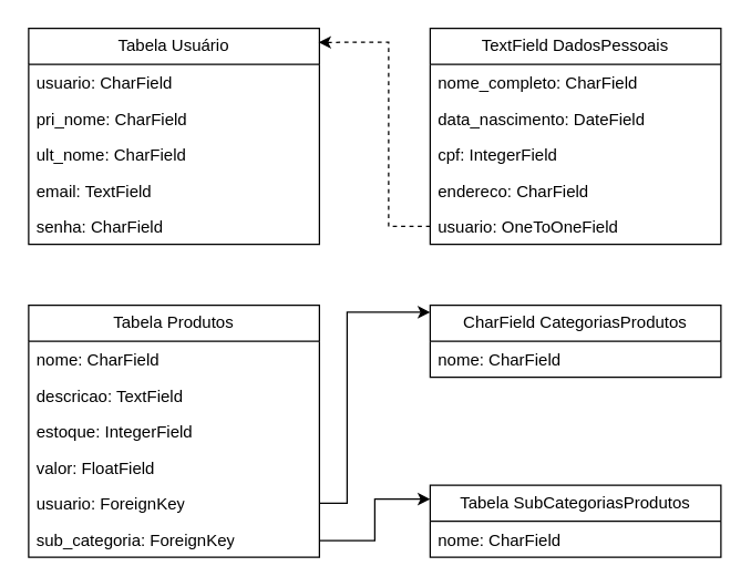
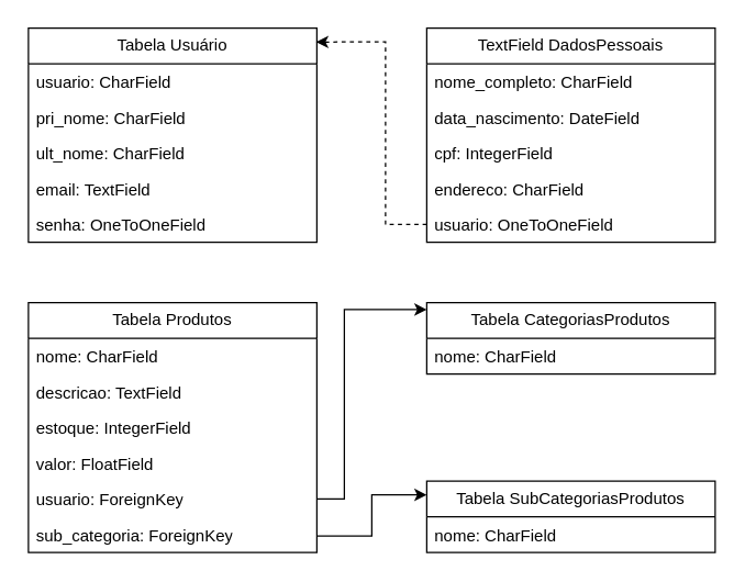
  <mxCell id="0" />
  <mxCell id="1" parent="0" />
  <mxCell id="2" value="Tabela Usuário" style="swimlane;fontStyle=0;childLayout=stackLayout;horizontal=1;startSize=26;fillColor=none;horizontalStack=0;resizeParent=1;resizeParentMax=0;resizeLast=0;collapsible=1;marginBottom=0;whiteSpace=wrap;html=1;" vertex="1" parent="1"><mxGeometry x="20" y="20" width="210" height="156" as="geometry" /></mxCell>
  <mxCell id="3" value="usuario: CharField" style="text;strokeColor=none;fillColor=none;align=left;verticalAlign=top;spacingLeft=4;spacingRight=4;overflow=hidden;rotatable=0;points=[[0,0.5],[1,0.5]];portConstraint=eastwest;whiteSpace=wrap;html=1;" vertex="1" parent="2"><mxGeometry y="26" width="210" height="26" as="geometry" /></mxCell>
  <mxCell id="4" value="pri_nome: CharField" style="text;strokeColor=none;fillColor=none;align=left;verticalAlign=top;spacingLeft=4;spacingRight=4;overflow=hidden;rotatable=0;points=[[0,0.5],[1,0.5]];portConstraint=eastwest;whiteSpace=wrap;html=1;" vertex="1" parent="2"><mxGeometry y="52" width="210" height="26" as="geometry" /></mxCell>
  <mxCell id="5" value="ult_nome: CharField" style="text;strokeColor=none;fillColor=none;align=left;verticalAlign=top;spacingLeft=4;spacingRight=4;overflow=hidden;rotatable=0;points=[[0,0.5],[1,0.5]];portConstraint=eastwest;whiteSpace=wrap;html=1;" vertex="1" parent="2"><mxGeometry y="78" width="210" height="26" as="geometry" /></mxCell>
  <mxCell id="6" value="email: TextField" style="text;strokeColor=none;fillColor=none;align=left;verticalAlign=top;spacingLeft=4;spacingRight=4;overflow=hidden;rotatable=0;points=[[0,0.5],[1,0.5]];portConstraint=eastwest;whiteSpace=wrap;html=1;" vertex="1" parent="2"><mxGeometry y="104" width="210" height="26" as="geometry" /></mxCell>
- <mxCell id="7" value="senha: CharField" style="text;strokeColor=none;fillColor=none;align=left;verticalAlign=top;spacingLeft=4;spacingRight=4;overflow=hidden;rotatable=0;points=[[0,0.5],[1,0.5]];portConstraint=eastwest;whiteSpace=wrap;html=1;" vertex="1" parent="2"><mxGeometry y="130" width="210" height="26" as="geometry" /></mxCell>
+ <mxCell id="7" value="senha: OneToOneField" style="text;strokeColor=none;fillColor=none;align=left;verticalAlign=top;spacingLeft=4;spacingRight=4;overflow=hidden;rotatable=0;points=[[0,0.5],[1,0.5]];portConstraint=eastwest;whiteSpace=wrap;html=1;" vertex="1" parent="2"><mxGeometry y="130" width="210" height="26" as="geometry" /></mxCell>
  <mxCell id="8" value="TextField DadosPessoais" style="swimlane;fontStyle=0;childLayout=stackLayout;horizontal=1;startSize=26;fillColor=none;horizontalStack=0;resizeParent=1;resizeParentMax=0;resizeLast=0;collapsible=1;marginBottom=0;whiteSpace=wrap;html=1;" vertex="1" parent="1"><mxGeometry x="310" y="20" width="210" height="156" as="geometry"><mxRectangle x="320" y="240" width="160" height="30" as="alternateBounds" /></mxGeometry></mxCell>
  <mxCell id="9" value="nome_completo: CharField" style="text;strokeColor=none;fillColor=none;align=left;verticalAlign=top;spacingLeft=4;spacingRight=4;overflow=hidden;rotatable=0;points=[[0,0.5],[1,0.5]];portConstraint=eastwest;whiteSpace=wrap;html=1;" vertex="1" parent="8"><mxGeometry y="26" width="210" height="26" as="geometry" /></mxCell>
  <mxCell id="10" value="data_nascimento: DateField" style="text;strokeColor=none;fillColor=none;align=left;verticalAlign=top;spacingLeft=4;spacingRight=4;overflow=hidden;rotatable=0;points=[[0,0.5],[1,0.5]];portConstraint=eastwest;whiteSpace=wrap;html=1;" vertex="1" parent="8"><mxGeometry y="52" width="210" height="26" as="geometry" /></mxCell>
  <mxCell id="11" value="cpf: IntegerField" style="text;strokeColor=none;fillColor=none;align=left;verticalAlign=top;spacingLeft=4;spacingRight=4;overflow=hidden;rotatable=0;points=[[0,0.5],[1,0.5]];portConstraint=eastwest;whiteSpace=wrap;html=1;" vertex="1" parent="8"><mxGeometry y="78" width="210" height="26" as="geometry" /></mxCell>
  <mxCell id="12" value="endereco: CharField" style="text;strokeColor=none;fillColor=none;align=left;verticalAlign=top;spacingLeft=4;spacingRight=4;overflow=hidden;rotatable=0;points=[[0,0.5],[1,0.5]];portConstraint=eastwest;whiteSpace=wrap;html=1;" vertex="1" parent="8"><mxGeometry y="104" width="210" height="26" as="geometry" /></mxCell>
  <mxCell id="13" value="usuario: OneToOneField" style="text;strokeColor=none;fillColor=none;align=left;verticalAlign=top;spacingLeft=4;spacingRight=4;overflow=hidden;rotatable=0;points=[[0,0.5],[1,0.5]];portConstraint=eastwest;whiteSpace=wrap;html=1;" vertex="1" parent="8"><mxGeometry y="130" width="210" height="26" as="geometry" /></mxCell>
  <mxCell id="14" value="Tabela Produtos" style="swimlane;fontStyle=0;childLayout=stackLayout;horizontal=1;startSize=26;fillColor=none;horizontalStack=0;resizeParent=1;resizeParentMax=0;resizeLast=0;collapsible=1;marginBottom=0;whiteSpace=wrap;html=1;" vertex="1" parent="1"><mxGeometry x="20" y="220" width="210" height="182" as="geometry"><mxRectangle x="320" y="240" width="160" height="30" as="alternateBounds" /></mxGeometry></mxCell>
  <mxCell id="15" value="nome: CharField" style="text;strokeColor=none;fillColor=none;align=left;verticalAlign=top;spacingLeft=4;spacingRight=4;overflow=hidden;rotatable=0;points=[[0,0.5],[1,0.5]];portConstraint=eastwest;whiteSpace=wrap;html=1;" vertex="1" parent="14"><mxGeometry y="26" width="210" height="26" as="geometry" /></mxCell>
  <mxCell id="16" value="descricao: TextField" style="text;strokeColor=none;fillColor=none;align=left;verticalAlign=top;spacingLeft=4;spacingRight=4;overflow=hidden;rotatable=0;points=[[0,0.5],[1,0.5]];portConstraint=eastwest;whiteSpace=wrap;html=1;" vertex="1" parent="14"><mxGeometry y="52" width="210" height="26" as="geometry" /></mxCell>
  <mxCell id="17" value="estoque: IntegerField" style="text;strokeColor=none;fillColor=none;align=left;verticalAlign=top;spacingLeft=4;spacingRight=4;overflow=hidden;rotatable=0;points=[[0,0.5],[1,0.5]];portConstraint=eastwest;whiteSpace=wrap;html=1;" vertex="1" parent="14"><mxGeometry y="78" width="210" height="26" as="geometry" /></mxCell>
  <mxCell id="18" value="valor: FloatField" style="text;strokeColor=none;fillColor=none;align=left;verticalAlign=top;spacingLeft=4;spacingRight=4;overflow=hidden;rotatable=0;points=[[0,0.5],[1,0.5]];portConstraint=eastwest;whiteSpace=wrap;html=1;" vertex="1" parent="14"><mxGeometry y="104" width="210" height="26" as="geometry" /></mxCell>
  <mxCell id="19" value="usuario: ForeignKey" style="text;strokeColor=none;fillColor=none;align=left;verticalAlign=top;spacingLeft=4;spacingRight=4;overflow=hidden;rotatable=0;points=[[0,0.5],[1,0.5]];portConstraint=eastwest;whiteSpace=wrap;html=1;" vertex="1" parent="14"><mxGeometry y="130" width="210" height="26" as="geometry" /></mxCell>
  <mxCell id="20" value="sub_categoria: ForeignKey" style="text;strokeColor=none;fillColor=none;align=left;verticalAlign=top;spacingLeft=4;spacingRight=4;overflow=hidden;rotatable=0;points=[[0,0.5],[1,0.5]];portConstraint=eastwest;whiteSpace=wrap;html=1;" vertex="1" parent="14"><mxGeometry y="156" width="210" height="26" as="geometry" /></mxCell>
- <mxCell id="21" value="CharField CategoriasProdutos" style="swimlane;fontStyle=0;childLayout=stackLayout;horizontal=1;startSize=26;fillColor=none;horizontalStack=0;resizeParent=1;resizeParentMax=0;resizeLast=0;collapsible=1;marginBottom=0;whiteSpace=wrap;html=1;" vertex="1" parent="1"><mxGeometry x="310" y="220" width="210" height="52" as="geometry"><mxRectangle x="320" y="240" width="160" height="30" as="alternateBounds" /></mxGeometry></mxCell>
+ <mxCell id="21" value="Tabela CategoriasProdutos" style="swimlane;fontStyle=0;childLayout=stackLayout;horizontal=1;startSize=26;fillColor=none;horizontalStack=0;resizeParent=1;resizeParentMax=0;resizeLast=0;collapsible=1;marginBottom=0;whiteSpace=wrap;html=1;" vertex="1" parent="1"><mxGeometry x="310" y="220" width="210" height="52" as="geometry"><mxRectangle x="320" y="240" width="160" height="30" as="alternateBounds" /></mxGeometry></mxCell>
  <mxCell id="22" value="nome: CharField" style="text;strokeColor=none;fillColor=none;align=left;verticalAlign=top;spacingLeft=4;spacingRight=4;overflow=hidden;rotatable=0;points=[[0,0.5],[1,0.5]];portConstraint=eastwest;whiteSpace=wrap;html=1;" vertex="1" parent="21"><mxGeometry y="26" width="210" height="26" as="geometry" /></mxCell>
  <mxCell id="23" value="Tabela SubCategoriasProdutos" style="swimlane;fontStyle=0;childLayout=stackLayout;horizontal=1;startSize=26;fillColor=none;horizontalStack=0;resizeParent=1;resizeParentMax=0;resizeLast=0;collapsible=1;marginBottom=0;whiteSpace=wrap;html=1;" vertex="1" parent="1"><mxGeometry x="310" y="350" width="210" height="52" as="geometry"><mxRectangle x="320" y="240" width="160" height="30" as="alternateBounds" /></mxGeometry></mxCell>
  <mxCell id="24" value="nome: CharField" style="text;strokeColor=none;fillColor=none;align=left;verticalAlign=top;spacingLeft=4;spacingRight=4;overflow=hidden;rotatable=0;points=[[0,0.5],[1,0.5]];portConstraint=eastwest;whiteSpace=wrap;html=1;" vertex="1" parent="23"><mxGeometry y="26" width="210" height="26" as="geometry" /></mxCell>
  <mxCell id="25" value="" style="endArrow=classic;html=1;rounded=0;exitX=0;exitY=0.5;exitDx=0;exitDy=0;entryX=0.997;entryY=0.065;entryDx=0;entryDy=0;entryPerimeter=0;dashed=1;" edge="1" parent="1" source="13" target="2"><mxGeometry width="50" height="50" relative="1" as="geometry"><mxPoint x="230" y="30" as="sourcePoint" /><mxPoint x="250" y="-40" as="targetPoint" /><Array as="points"><mxPoint x="280" y="163" /><mxPoint x="280" y="30" /></Array></mxGeometry></mxCell>
  <mxCell id="26" value="" style="endArrow=classic;html=1;rounded=0;exitX=1;exitY=0.5;exitDx=0;exitDy=0;" edge="1" parent="1" source="19"><mxGeometry width="50" height="50" relative="1" as="geometry"><mxPoint x="250" y="340" as="sourcePoint" /><mxPoint x="310" y="225" as="targetPoint" /><Array as="points"><mxPoint x="250" y="363" /><mxPoint x="250" y="225" /></Array></mxGeometry></mxCell>
  <mxCell id="27" value="" style="endArrow=classic;html=1;rounded=0;" edge="1" parent="1"><mxGeometry width="50" height="50" relative="1" as="geometry"><mxPoint x="230" y="390" as="sourcePoint" /><mxPoint x="310" y="360" as="targetPoint" /><Array as="points"><mxPoint x="270" y="390" /><mxPoint x="270" y="360" /></Array></mxGeometry></mxCell>
